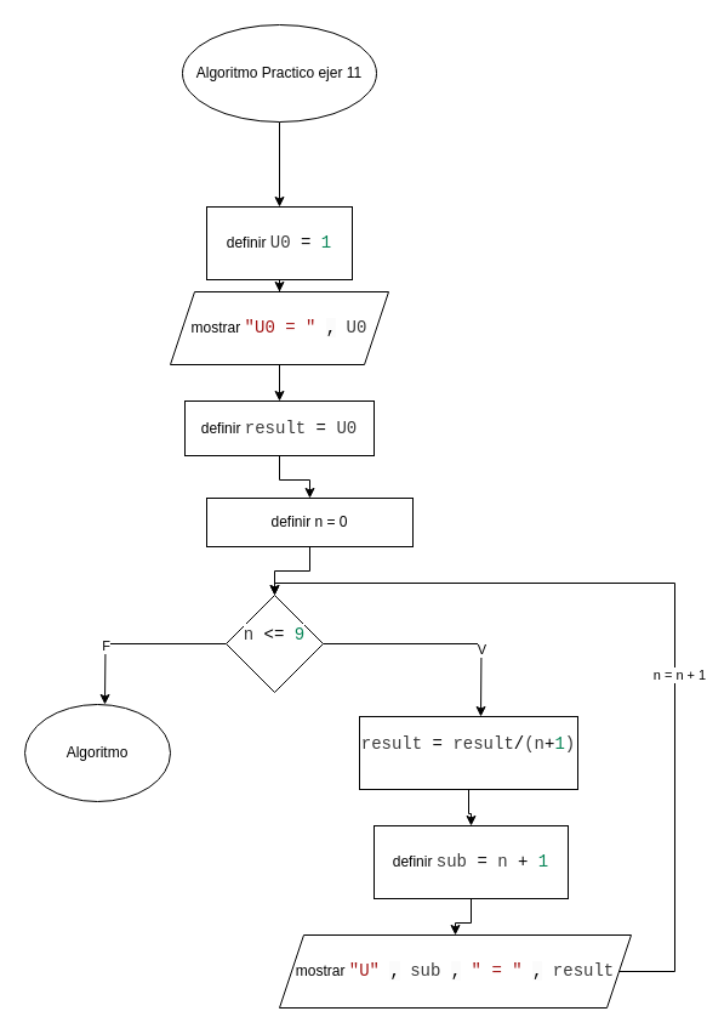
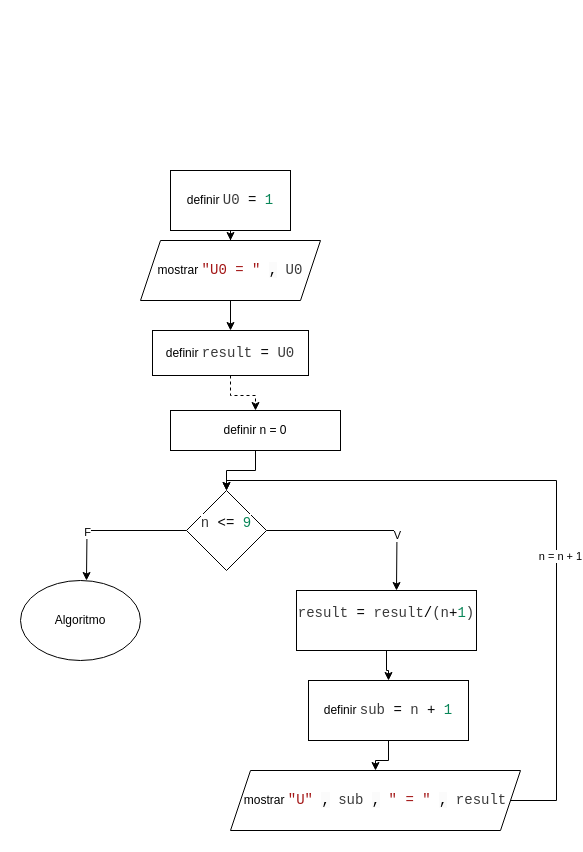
  <mxCell id="0" />
  <mxCell id="1" parent="0" />
- <mxCell id="2" value="" style="edgeStyle=orthogonalEdgeStyle;rounded=0;orthogonalLoop=1;jettySize=auto;html=1;" edge="1" parent="1" source="3" target="5"><mxGeometry relative="1" as="geometry" /></mxCell>
- <mxCell id="3" value="Algoritmo Practico ejer 11" style="ellipse;whiteSpace=wrap;html=1;" vertex="1" parent="1"><mxGeometry x="150" y="20" width="160" height="80" as="geometry" /></mxCell>
  <mxCell id="4" value="" style="edgeStyle=orthogonalEdgeStyle;rounded=0;orthogonalLoop=1;jettySize=auto;html=1;" edge="1" parent="1" source="5" target="7"><mxGeometry relative="1" as="geometry" /></mxCell>
  <mxCell id="5" value="definir&amp;nbsp;&lt;span style=&quot;background-color: rgb(255, 255, 255); color: rgb(59, 59, 59); font-family: Consolas, &amp;quot;Courier New&amp;quot;, monospace; font-size: 14px; white-space: pre;&quot;&gt;U0 &lt;/span&gt;&lt;span style=&quot;font-family: Consolas, &amp;quot;Courier New&amp;quot;, monospace; font-size: 14px; white-space: pre;&quot;&gt;=&lt;/span&gt;&lt;span style=&quot;background-color: rgb(255, 255, 255); color: rgb(59, 59, 59); font-family: Consolas, &amp;quot;Courier New&amp;quot;, monospace; font-size: 14px; white-space: pre;&quot;&gt; &lt;/span&gt;&lt;span style=&quot;font-family: Consolas, &amp;quot;Courier New&amp;quot;, monospace; font-size: 14px; white-space: pre; color: rgb(9, 134, 88);&quot;&gt;1&lt;/span&gt;" style="rounded=0;whiteSpace=wrap;html=1;" vertex="1" parent="1"><mxGeometry x="170" y="170" width="120" height="60" as="geometry" /></mxCell>
  <mxCell id="6" value="" style="edgeStyle=orthogonalEdgeStyle;rounded=0;orthogonalLoop=1;jettySize=auto;html=1;" edge="1" parent="1" source="7" target="9"><mxGeometry relative="1" as="geometry" /></mxCell>
  <mxCell id="7" value="mostrar&amp;nbsp;&lt;span style=&quot;font-family: Consolas, &amp;quot;Courier New&amp;quot;, monospace; font-size: 14px; white-space: pre; color: rgb(163, 21, 21);&quot;&gt;&quot;U0 = &quot;&lt;/span&gt;&lt;span style=&quot;background-color: rgb(255, 255, 255); color: rgb(59, 59, 59); font-family: Consolas, &amp;quot;Courier New&amp;quot;, monospace; font-size: 14px; white-space: pre;&quot;&gt; &lt;/span&gt;&lt;span style=&quot;font-family: Consolas, &amp;quot;Courier New&amp;quot;, monospace; font-size: 14px; white-space: pre; background-color: rgb(251, 251, 251);&quot;&gt;,&lt;/span&gt;&lt;span style=&quot;background-color: rgb(255, 255, 255); color: rgb(59, 59, 59); font-family: Consolas, &amp;quot;Courier New&amp;quot;, monospace; font-size: 14px; white-space: pre;&quot;&gt; U0&lt;/span&gt;" style="shape=parallelogram;perimeter=parallelogramPerimeter;whiteSpace=wrap;html=1;fixedSize=1;" vertex="1" parent="1"><mxGeometry x="140" y="240" width="180" height="60" as="geometry" /></mxCell>
- <mxCell id="8" value="" style="edgeStyle=orthogonalEdgeStyle;rounded=0;orthogonalLoop=1;jettySize=auto;html=1;" edge="1" parent="1" source="9" target="11"><mxGeometry relative="1" as="geometry" /></mxCell>
+ <mxCell id="8" value="" style="edgeStyle=orthogonalEdgeStyle;rounded=0;orthogonalLoop=1;jettySize=auto;html=1;dashed=1;" edge="1" parent="1" source="9" target="11"><mxGeometry relative="1" as="geometry" /></mxCell>
  <mxCell id="9" value="definir&amp;nbsp;&lt;span style=&quot;background-color: rgb(255, 255, 255); color: rgb(59, 59, 59); font-family: Consolas, &amp;quot;Courier New&amp;quot;, monospace; font-size: 14px; white-space: pre;&quot;&gt;result &lt;/span&gt;&lt;span style=&quot;font-family: Consolas, &amp;quot;Courier New&amp;quot;, monospace; font-size: 14px; white-space: pre;&quot;&gt;=&lt;/span&gt;&lt;span style=&quot;background-color: rgb(255, 255, 255); color: rgb(59, 59, 59); font-family: Consolas, &amp;quot;Courier New&amp;quot;, monospace; font-size: 14px; white-space: pre;&quot;&gt; U0&lt;/span&gt;" style="rounded=0;whiteSpace=wrap;html=1;" vertex="1" parent="1"><mxGeometry x="152" y="330" width="156" height="45" as="geometry" /></mxCell>
  <mxCell id="10" value="" style="edgeStyle=orthogonalEdgeStyle;rounded=0;orthogonalLoop=1;jettySize=auto;html=1;" edge="1" parent="1" source="11" target="16"><mxGeometry relative="1" as="geometry" /></mxCell>
  <mxCell id="11" value="definir n = 0" style="rounded=0;whiteSpace=wrap;html=1;" vertex="1" parent="1"><mxGeometry x="170" y="410" width="170" height="40" as="geometry" /></mxCell>
  <mxCell id="12" style="edgeStyle=orthogonalEdgeStyle;rounded=0;orthogonalLoop=1;jettySize=auto;html=1;exitX=1;exitY=0.5;exitDx=0;exitDy=0;" edge="1" parent="1" source="16"><mxGeometry relative="1" as="geometry"><mxPoint x="396" y="590" as="targetPoint" /></mxGeometry></mxCell>
  <mxCell id="13" value="V" style="edgeLabel;html=1;align=center;verticalAlign=middle;resizable=0;points=[];" vertex="1" connectable="0" parent="12"><mxGeometry x="0.402" relative="1" as="geometry"><mxPoint y="1" as="offset" /></mxGeometry></mxCell>
  <mxCell id="14" style="edgeStyle=orthogonalEdgeStyle;rounded=0;orthogonalLoop=1;jettySize=auto;html=1;exitX=0;exitY=0.5;exitDx=0;exitDy=0;" edge="1" parent="1" source="16"><mxGeometry relative="1" as="geometry"><mxPoint x="86" y="580" as="targetPoint" /></mxGeometry></mxCell>
  <mxCell id="15" value="F" style="edgeLabel;html=1;align=center;verticalAlign=middle;resizable=0;points=[];" vertex="1" connectable="0" parent="14"><mxGeometry x="0.344" relative="1" as="geometry"><mxPoint y="1" as="offset" /></mxGeometry></mxCell>
  <mxCell id="16" value="&#10;&lt;div style=&quot;color: #3b3b3b;background-color: #ffffff;font-family: Consolas, 'Courier New', monospace;font-weight: normal;font-size: 14px;line-height: 19px;white-space: pre;&quot;&gt;&lt;div&gt;&lt;span style=&quot;color: #3b3b3b;&quot;&gt;n &lt;/span&gt;&lt;span style=&quot;color: #000000;&quot;&gt;&amp;lt;=&lt;/span&gt;&lt;span style=&quot;color: #3b3b3b;&quot;&gt; &lt;/span&gt;&lt;span style=&quot;color: #098658;&quot;&gt;9&lt;/span&gt;&lt;/div&gt;&lt;/div&gt;&#10;&#10;" style="rhombus;whiteSpace=wrap;html=1;" vertex="1" parent="1"><mxGeometry x="186" y="490" width="80" height="80" as="geometry" /></mxCell>
  <mxCell id="17" value="" style="edgeStyle=orthogonalEdgeStyle;rounded=0;orthogonalLoop=1;jettySize=auto;html=1;" edge="1" parent="1" source="18" target="20"><mxGeometry relative="1" as="geometry" /></mxCell>
  <mxCell id="18" value="&#10;&lt;div style=&quot;color: #3b3b3b;background-color: #ffffff;font-family: Consolas, 'Courier New', monospace;font-weight: normal;font-size: 14px;line-height: 19px;white-space: pre;&quot;&gt;&lt;div&gt;&lt;span style=&quot;color: #3b3b3b;&quot;&gt;result &lt;/span&gt;&lt;span style=&quot;color: #000000;&quot;&gt;=&lt;/span&gt;&lt;span style=&quot;color: #3b3b3b;&quot;&gt; result&lt;/span&gt;&lt;span style=&quot;color: #000000;&quot;&gt;/&lt;/span&gt;&lt;span style=&quot;color: #3b3b3b;&quot;&gt;(n&lt;/span&gt;&lt;span style=&quot;color: #000000;&quot;&gt;+&lt;/span&gt;&lt;span style=&quot;color: #098658;&quot;&gt;1&lt;/span&gt;&lt;span style=&quot;color: #3b3b3b;&quot;&gt;)&lt;/span&gt;&lt;/div&gt;&lt;/div&gt;&#10;&#10;" style="rounded=0;whiteSpace=wrap;html=1;" vertex="1" parent="1"><mxGeometry x="296" y="590" width="180" height="60" as="geometry" /></mxCell>
  <mxCell id="19" value="" style="edgeStyle=orthogonalEdgeStyle;rounded=0;orthogonalLoop=1;jettySize=auto;html=1;" edge="1" parent="1" source="20" target="23"><mxGeometry relative="1" as="geometry" /></mxCell>
  <mxCell id="20" value="definir&amp;nbsp;&lt;span style=&quot;background-color: rgb(255, 255, 255); color: rgb(59, 59, 59); font-family: Consolas, &amp;quot;Courier New&amp;quot;, monospace; font-size: 14px; white-space: pre;&quot;&gt;sub &lt;/span&gt;&lt;span style=&quot;font-family: Consolas, &amp;quot;Courier New&amp;quot;, monospace; font-size: 14px; white-space: pre;&quot;&gt;=&lt;/span&gt;&lt;span style=&quot;background-color: rgb(255, 255, 255); color: rgb(59, 59, 59); font-family: Consolas, &amp;quot;Courier New&amp;quot;, monospace; font-size: 14px; white-space: pre;&quot;&gt; n &lt;/span&gt;&lt;span style=&quot;font-family: Consolas, &amp;quot;Courier New&amp;quot;, monospace; font-size: 14px; white-space: pre;&quot;&gt;+&lt;/span&gt;&lt;span style=&quot;background-color: rgb(255, 255, 255); color: rgb(59, 59, 59); font-family: Consolas, &amp;quot;Courier New&amp;quot;, monospace; font-size: 14px; white-space: pre;&quot;&gt; &lt;/span&gt;&lt;span style=&quot;font-family: Consolas, &amp;quot;Courier New&amp;quot;, monospace; font-size: 14px; white-space: pre; color: rgb(9, 134, 88);&quot;&gt;1&lt;/span&gt;" style="rounded=0;whiteSpace=wrap;html=1;" vertex="1" parent="1"><mxGeometry x="308" y="680" width="160" height="60" as="geometry" /></mxCell>
  <mxCell id="21" style="edgeStyle=orthogonalEdgeStyle;rounded=0;orthogonalLoop=1;jettySize=auto;html=1;exitX=1;exitY=0.5;exitDx=0;exitDy=0;entryX=0.5;entryY=0;entryDx=0;entryDy=0;" edge="1" parent="1" source="23" target="16"><mxGeometry relative="1" as="geometry"><Array as="points"><mxPoint x="556" y="800" /><mxPoint x="556" y="480" /><mxPoint x="226" y="480" /></Array></mxGeometry></mxCell>
  <mxCell id="22" value="n = n + 1" style="edgeLabel;html=1;align=center;verticalAlign=middle;resizable=0;points=[];" vertex="1" connectable="0" parent="21"><mxGeometry x="-0.176" y="-3" relative="1" as="geometry"><mxPoint as="offset" /></mxGeometry></mxCell>
  <mxCell id="23" value="mostrar&amp;nbsp;&lt;span style=&quot;font-family: Consolas, &amp;quot;Courier New&amp;quot;, monospace; font-size: 14px; white-space: pre; color: rgb(163, 21, 21);&quot;&gt;&quot;U&quot;&lt;/span&gt;&lt;span style=&quot;background-color: rgb(255, 255, 255); color: rgb(59, 59, 59); font-family: Consolas, &amp;quot;Courier New&amp;quot;, monospace; font-size: 14px; white-space: pre;&quot;&gt; &lt;/span&gt;&lt;span style=&quot;font-family: Consolas, &amp;quot;Courier New&amp;quot;, monospace; font-size: 14px; white-space: pre; background-color: rgb(251, 251, 251);&quot;&gt;,&lt;/span&gt;&lt;span style=&quot;background-color: rgb(255, 255, 255); color: rgb(59, 59, 59); font-family: Consolas, &amp;quot;Courier New&amp;quot;, monospace; font-size: 14px; white-space: pre;&quot;&gt; sub &lt;/span&gt;&lt;span style=&quot;font-family: Consolas, &amp;quot;Courier New&amp;quot;, monospace; font-size: 14px; white-space: pre; background-color: rgb(251, 251, 251);&quot;&gt;,&lt;/span&gt;&lt;span style=&quot;background-color: rgb(255, 255, 255); color: rgb(59, 59, 59); font-family: Consolas, &amp;quot;Courier New&amp;quot;, monospace; font-size: 14px; white-space: pre;&quot;&gt; &lt;/span&gt;&lt;span style=&quot;font-family: Consolas, &amp;quot;Courier New&amp;quot;, monospace; font-size: 14px; white-space: pre; color: rgb(163, 21, 21);&quot;&gt;&quot; = &quot;&lt;/span&gt;&lt;span style=&quot;background-color: rgb(255, 255, 255); color: rgb(59, 59, 59); font-family: Consolas, &amp;quot;Courier New&amp;quot;, monospace; font-size: 14px; white-space: pre;&quot;&gt; &lt;/span&gt;&lt;span style=&quot;font-family: Consolas, &amp;quot;Courier New&amp;quot;, monospace; font-size: 14px; white-space: pre; background-color: rgb(251, 251, 251);&quot;&gt;,&lt;/span&gt;&lt;span style=&quot;background-color: rgb(255, 255, 255); color: rgb(59, 59, 59); font-family: Consolas, &amp;quot;Courier New&amp;quot;, monospace; font-size: 14px; white-space: pre;&quot;&gt; result&lt;/span&gt;" style="shape=parallelogram;perimeter=parallelogramPerimeter;whiteSpace=wrap;html=1;fixedSize=1;" vertex="1" parent="1"><mxGeometry x="230" y="770" width="290" height="60" as="geometry" /></mxCell>
  <mxCell id="24" value="Algoritmo" style="ellipse;whiteSpace=wrap;html=1;" vertex="1" parent="1"><mxGeometry x="20" y="580" width="120" height="80" as="geometry" /></mxCell>
